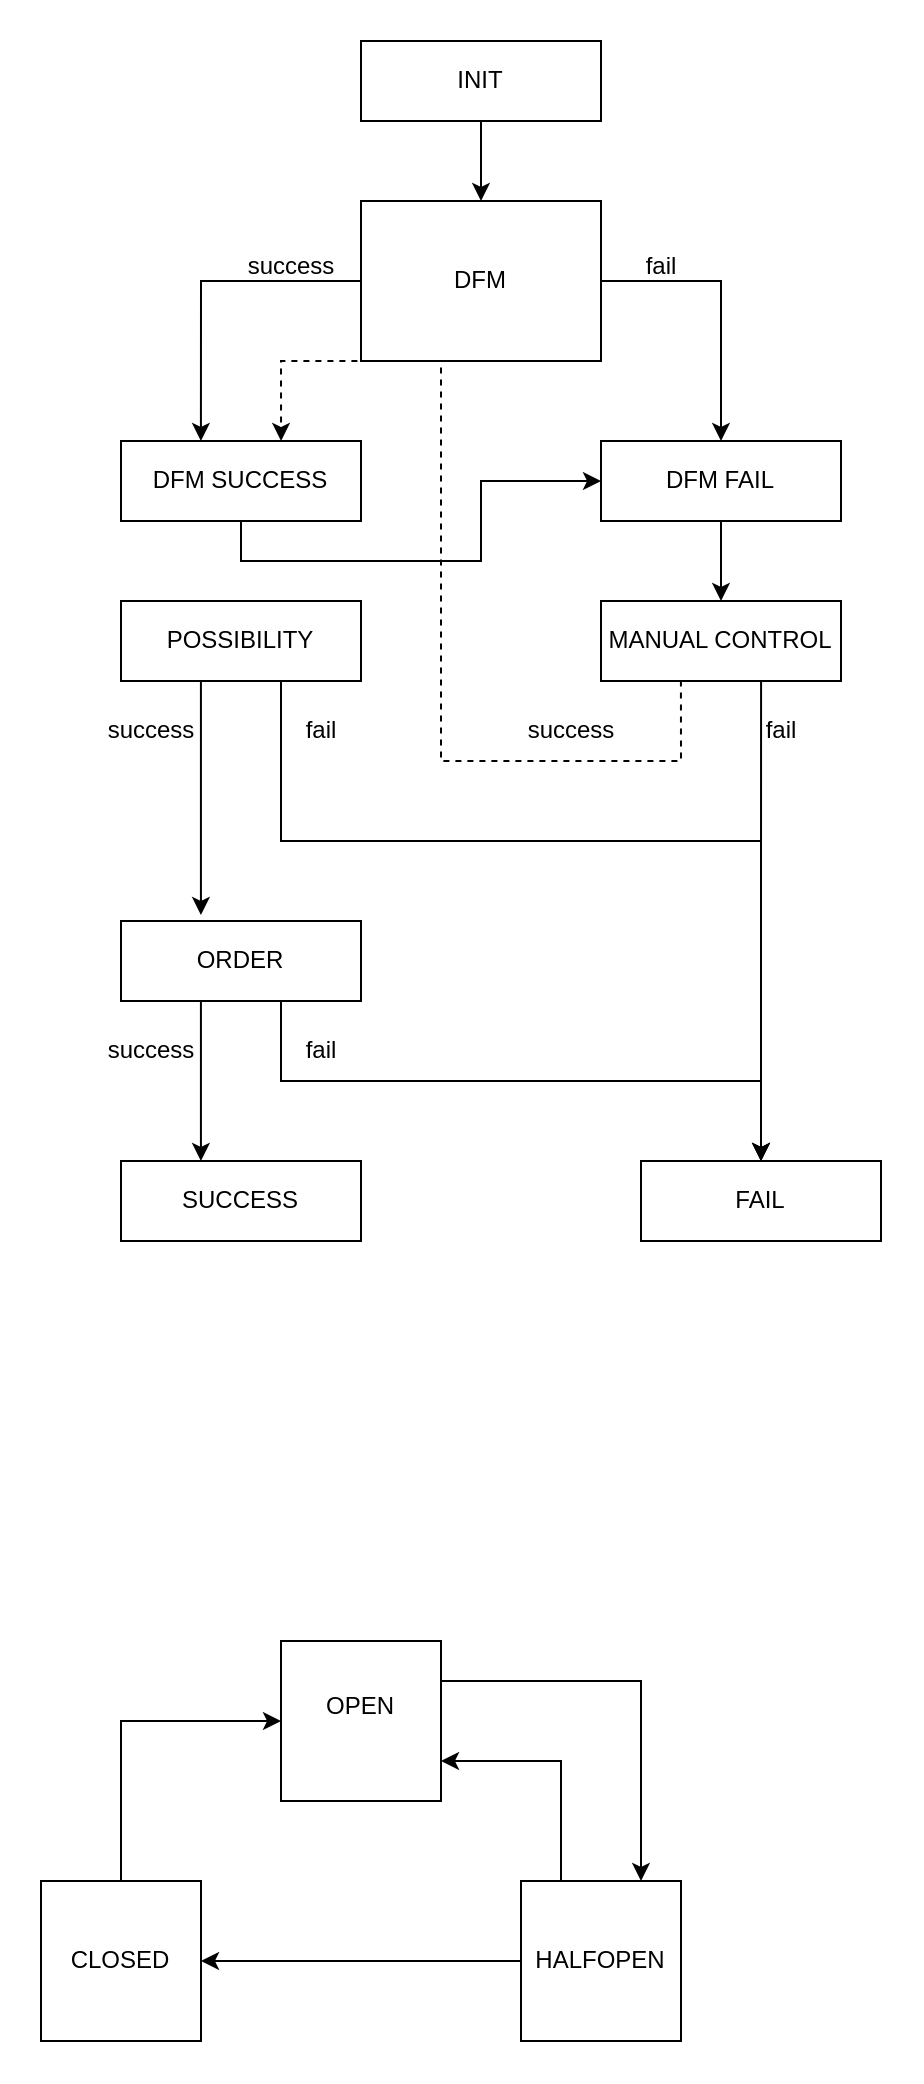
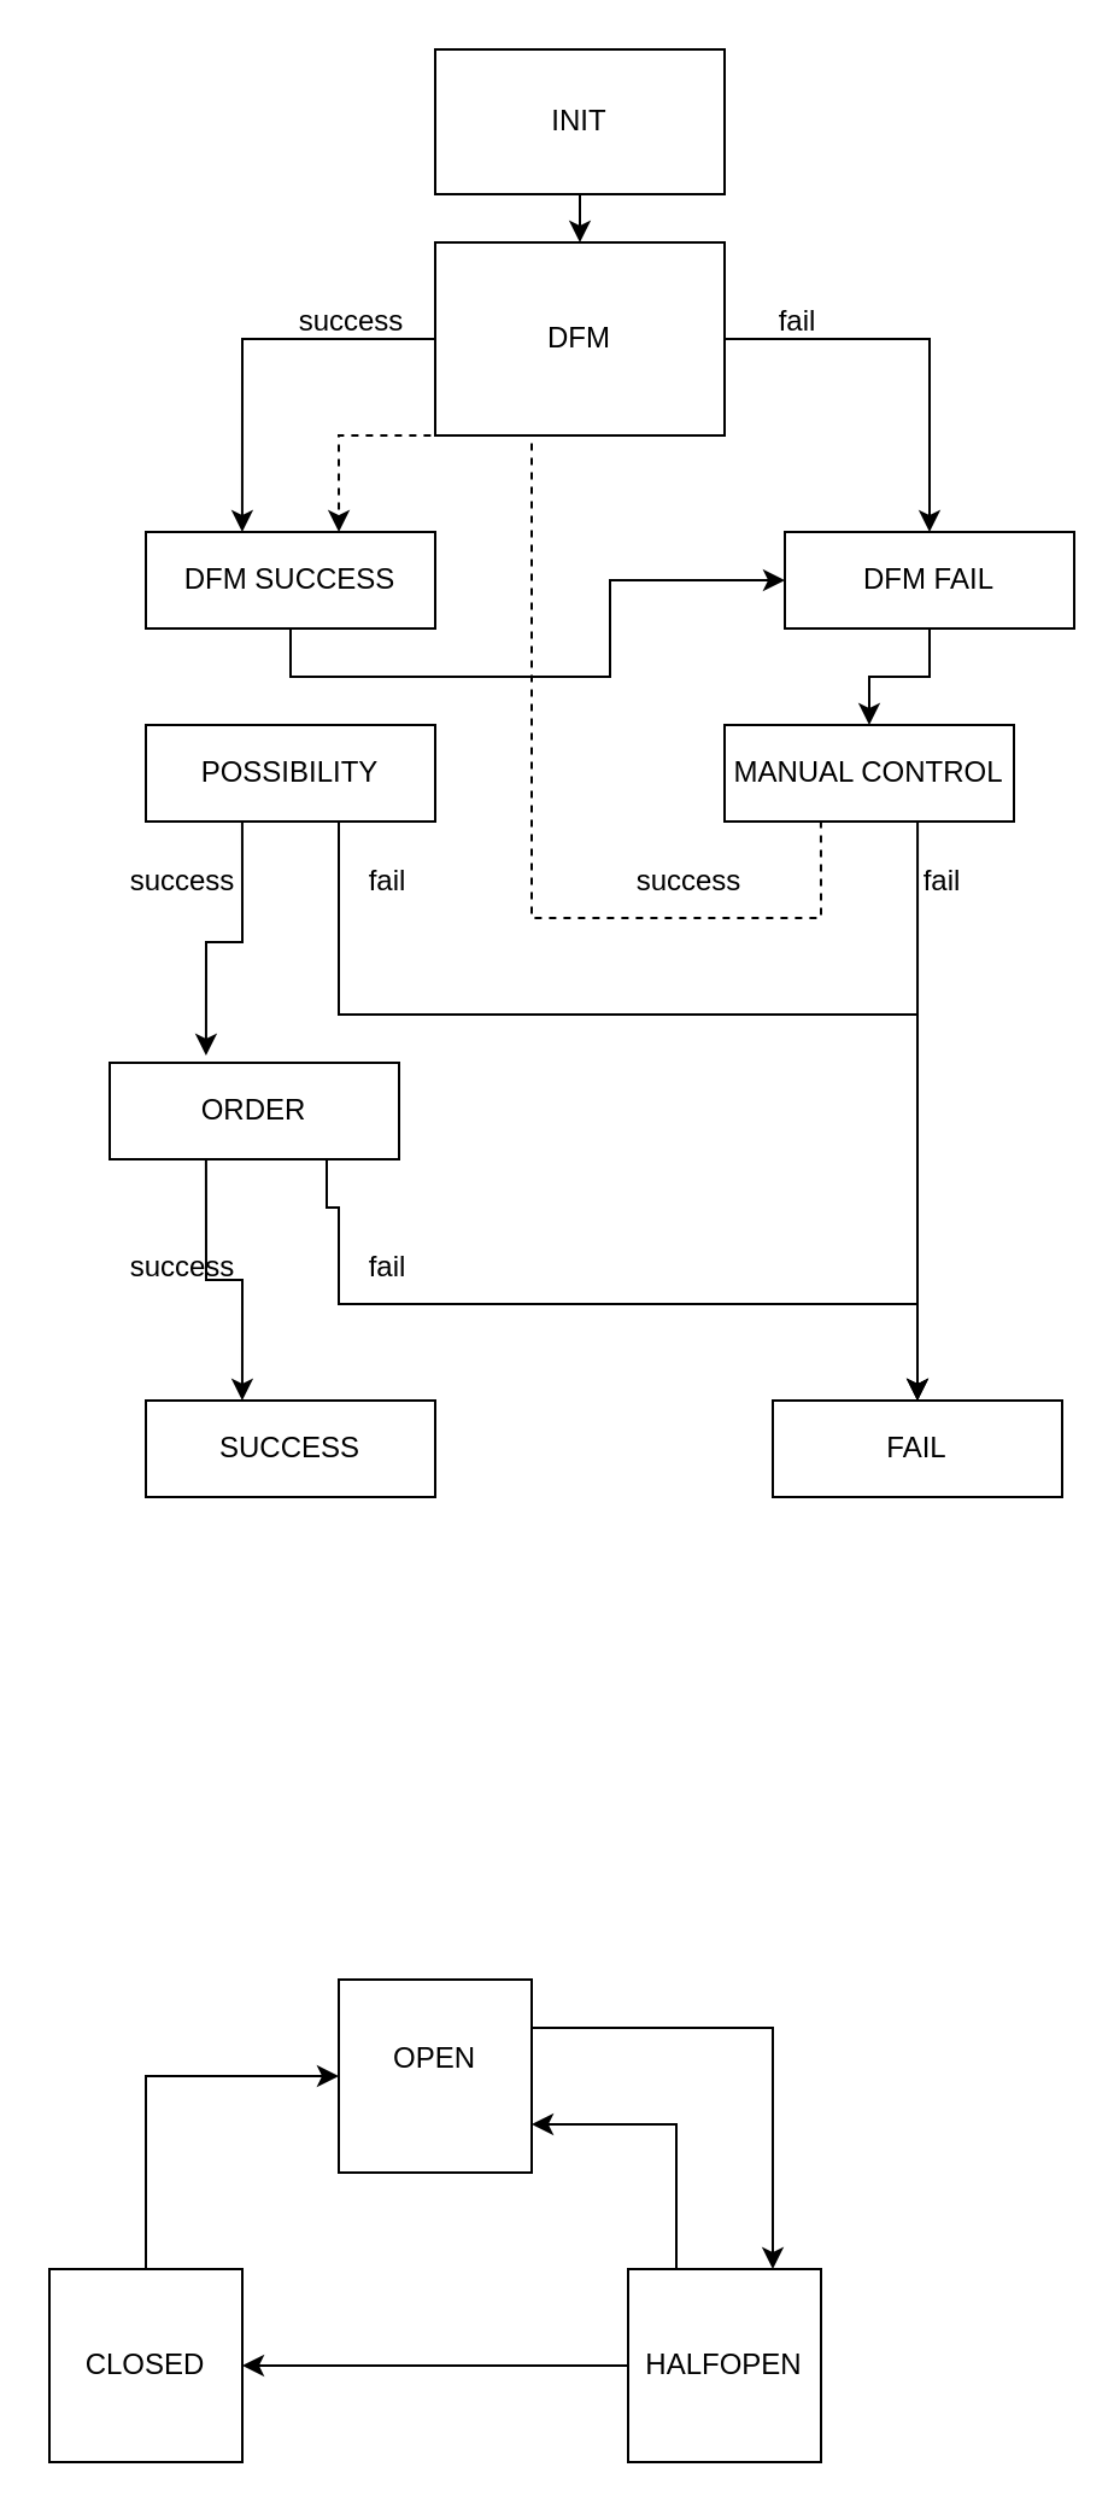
  <mxCell id="0" />
  <mxCell id="1" parent="0" />
  <mxCell id="2" style="edgeStyle=orthogonalEdgeStyle;rounded=0;orthogonalLoop=1;jettySize=auto;html=1;exitX=0.5;exitY=1;exitDx=0;exitDy=0;entryX=0.5;entryY=0;entryDx=0;entryDy=0;" parent="1" source="3" target="8" edge="1"><mxGeometry relative="1" as="geometry" /></mxCell>
- <mxCell id="3" value="INIT" style="rounded=0;whiteSpace=wrap;html=1;" parent="1" vertex="1"><mxGeometry x="180" y="20" width="120" height="40" as="geometry" /></mxCell>
+ <mxCell id="3" value="INIT" style="rounded=0;whiteSpace=wrap;html=1;" parent="1" vertex="1"><mxGeometry x="180" y="20" width="120" height="60" as="geometry" /></mxCell>
  <mxCell id="4" style="edgeStyle=orthogonalEdgeStyle;rounded=0;orthogonalLoop=1;jettySize=auto;html=1;exitX=0.5;exitY=1;exitDx=0;exitDy=0;" parent="1" source="5" target="11" edge="1"><mxGeometry relative="1" as="geometry" /></mxCell>
  <mxCell id="5" value="DFM SUCCESS" style="rounded=0;whiteSpace=wrap;html=1;" parent="1" vertex="1"><mxGeometry x="60" y="220" width="120" height="40" as="geometry" /></mxCell>
  <mxCell id="6" style="edgeStyle=orthogonalEdgeStyle;rounded=0;orthogonalLoop=1;jettySize=auto;html=1;exitX=0;exitY=0.5;exitDx=0;exitDy=0;entryX=0.333;entryY=0;entryDx=0;entryDy=0;entryPerimeter=0;" parent="1" source="8" target="5" edge="1"><mxGeometry relative="1" as="geometry" /></mxCell>
  <mxCell id="7" style="edgeStyle=orthogonalEdgeStyle;rounded=0;orthogonalLoop=1;jettySize=auto;html=1;exitX=1;exitY=0.5;exitDx=0;exitDy=0;entryX=0.5;entryY=0;entryDx=0;entryDy=0;" parent="1" source="8" target="11" edge="1"><mxGeometry relative="1" as="geometry" /></mxCell>
  <mxCell id="8" value="DFM" style="whiteSpace=wrap;html=1;rounded=0;" parent="1" vertex="1"><mxGeometry x="180" y="100" width="120" height="80" as="geometry" /></mxCell>
  <mxCell id="9" value="success" style="text;html=1;align=center;verticalAlign=middle;resizable=0;points=[];autosize=1;strokeColor=none;fillColor=none;" parent="1" vertex="1"><mxGeometry x="110" y="118" width="70" height="30" as="geometry" /></mxCell>
  <mxCell id="10" style="edgeStyle=orthogonalEdgeStyle;rounded=0;orthogonalLoop=1;jettySize=auto;html=1;exitX=0.5;exitY=1;exitDx=0;exitDy=0;entryX=0.5;entryY=0;entryDx=0;entryDy=0;" parent="1" source="11" target="22" edge="1"><mxGeometry relative="1" as="geometry" /></mxCell>
- <mxCell id="11" value="DFM FAIL" style="rounded=0;whiteSpace=wrap;html=1;" parent="1" vertex="1"><mxGeometry x="300" y="220" width="120" height="40" as="geometry" /></mxCell>
+ <mxCell id="11" value="DFM FAIL" style="rounded=0;whiteSpace=wrap;html=1;" parent="1" vertex="1"><mxGeometry x="325" y="220" width="120" height="40" as="geometry" /></mxCell>
  <mxCell id="12" value="fail" style="text;html=1;align=center;verticalAlign=middle;resizable=0;points=[];autosize=1;strokeColor=none;fillColor=none;" parent="1" vertex="1"><mxGeometry x="310" y="118" width="40" height="30" as="geometry" /></mxCell>
  <mxCell id="13" style="edgeStyle=orthogonalEdgeStyle;rounded=0;orthogonalLoop=1;jettySize=auto;html=1;exitX=0.333;exitY=0.975;exitDx=0;exitDy=0;entryX=0.333;entryY=-0.075;entryDx=0;entryDy=0;entryPerimeter=0;exitPerimeter=0;" parent="1" source="15" target="18" edge="1"><mxGeometry relative="1" as="geometry" /></mxCell>
  <mxCell id="14" style="edgeStyle=orthogonalEdgeStyle;rounded=0;orthogonalLoop=1;jettySize=auto;html=1;exitX=0.75;exitY=1;exitDx=0;exitDy=0;entryX=0.5;entryY=0;entryDx=0;entryDy=0;" edge="1" parent="1" source="15" target="24"><mxGeometry relative="1" as="geometry"><mxPoint x="380" y="460" as="targetPoint" /><Array as="points"><mxPoint x="140" y="340" /><mxPoint x="140" y="420" /><mxPoint x="380" y="420" /></Array></mxGeometry></mxCell>
  <mxCell id="15" value="POSSIBILITY" style="rounded=0;whiteSpace=wrap;html=1;" parent="1" vertex="1"><mxGeometry x="60" y="300" width="120" height="40" as="geometry" /></mxCell>
  <mxCell id="16" style="edgeStyle=orthogonalEdgeStyle;rounded=0;orthogonalLoop=1;jettySize=auto;html=1;exitX=0.333;exitY=0.975;exitDx=0;exitDy=0;exitPerimeter=0;entryX=0.333;entryY=0;entryDx=0;entryDy=0;entryPerimeter=0;" parent="1" source="18" target="19" edge="1"><mxGeometry relative="1" as="geometry"><mxPoint x="100" y="490" as="sourcePoint" /><mxPoint x="60" y="510" as="targetPoint" /></mxGeometry></mxCell>
  <mxCell id="17" style="edgeStyle=orthogonalEdgeStyle;rounded=0;orthogonalLoop=1;jettySize=auto;html=1;exitX=0.75;exitY=1;exitDx=0;exitDy=0;entryX=0.5;entryY=0;entryDx=0;entryDy=0;" edge="1" parent="1" source="18" target="24"><mxGeometry relative="1" as="geometry"><Array as="points"><mxPoint x="140" y="500" /><mxPoint x="140" y="540" /><mxPoint x="380" y="540" /></Array></mxGeometry></mxCell>
- <mxCell id="18" value="ORDER" style="rounded=0;whiteSpace=wrap;html=1;" parent="1" vertex="1"><mxGeometry x="60" y="460" width="120" height="40" as="geometry" /></mxCell>
+ <mxCell id="18" value="ORDER" style="rounded=0;whiteSpace=wrap;html=1;" parent="1" vertex="1"><mxGeometry x="45" y="440" width="120" height="40" as="geometry" /></mxCell>
  <mxCell id="19" value="SUCCESS" style="rounded=0;whiteSpace=wrap;html=1;" parent="1" vertex="1"><mxGeometry x="60" y="580" width="120" height="40" as="geometry" /></mxCell>
  <mxCell id="20" style="edgeStyle=orthogonalEdgeStyle;rounded=0;orthogonalLoop=1;jettySize=auto;html=1;entryX=0.667;entryY=0;entryDx=0;entryDy=0;entryPerimeter=0;exitX=0.333;exitY=0.995;exitDx=0;exitDy=0;exitPerimeter=0;dashed=1;" parent="1" source="22" target="5" edge="1"><mxGeometry relative="1" as="geometry"><mxPoint x="330" y="350" as="sourcePoint" /><Array as="points"><mxPoint x="340" y="380" /><mxPoint x="220" y="380" /><mxPoint x="220" y="180" /><mxPoint x="140" y="180" /></Array></mxGeometry></mxCell>
  <mxCell id="21" style="edgeStyle=orthogonalEdgeStyle;rounded=0;orthogonalLoop=1;jettySize=auto;html=1;exitX=0.667;exitY=0.975;exitDx=0;exitDy=0;entryX=0.5;entryY=0;entryDx=0;entryDy=0;exitPerimeter=0;" parent="1" source="22" target="24" edge="1"><mxGeometry relative="1" as="geometry"><Array as="points"><mxPoint x="380" y="460" /></Array></mxGeometry></mxCell>
  <mxCell id="22" value="MANUAL CONTROL" style="rounded=0;whiteSpace=wrap;html=1;" parent="1" vertex="1"><mxGeometry x="300" y="300" width="120" height="40" as="geometry" /></mxCell>
  <mxCell id="23" value="success" style="text;html=1;align=center;verticalAlign=middle;resizable=0;points=[];autosize=1;strokeColor=none;fillColor=none;" parent="1" vertex="1"><mxGeometry x="250" y="350" width="70" height="30" as="geometry" /></mxCell>
  <mxCell id="24" value="FAIL" style="rounded=0;whiteSpace=wrap;html=1;" parent="1" vertex="1"><mxGeometry x="320" y="580" width="120" height="40" as="geometry" /></mxCell>
  <mxCell id="25" style="edgeStyle=orthogonalEdgeStyle;rounded=0;orthogonalLoop=1;jettySize=auto;html=1;entryX=0;entryY=0.5;entryDx=0;entryDy=0;exitX=0.5;exitY=0;exitDx=0;exitDy=0;" parent="1" source="28" target="26" edge="1"><mxGeometry relative="1" as="geometry"><mxPoint x="10" y="820" as="sourcePoint" /></mxGeometry></mxCell>
  <mxCell id="26" value="OPEN&lt;div&gt;&lt;br&gt;&lt;/div&gt;" style="whiteSpace=wrap;html=1;aspect=fixed;" parent="1" vertex="1"><mxGeometry x="140" y="820" width="80" height="80" as="geometry" /></mxCell>
  <mxCell id="27" style="edgeStyle=orthogonalEdgeStyle;rounded=0;orthogonalLoop=1;jettySize=auto;html=1;exitX=0.25;exitY=0;exitDx=0;exitDy=0;entryX=1;entryY=0.75;entryDx=0;entryDy=0;" parent="1" source="31" target="26" edge="1"><mxGeometry relative="1" as="geometry" /></mxCell>
  <mxCell id="28" value="&lt;div&gt;CLOSED&lt;/div&gt;" style="whiteSpace=wrap;html=1;aspect=fixed;" parent="1" vertex="1"><mxGeometry x="20" y="940" width="80" height="80" as="geometry" /></mxCell>
  <mxCell id="29" style="edgeStyle=orthogonalEdgeStyle;rounded=0;orthogonalLoop=1;jettySize=auto;html=1;exitX=0;exitY=0.5;exitDx=0;exitDy=0;entryX=1;entryY=0.5;entryDx=0;entryDy=0;" parent="1" source="31" target="28" edge="1"><mxGeometry relative="1" as="geometry"><Array as="points"><mxPoint x="180" y="980" /><mxPoint x="180" y="980" /></Array></mxGeometry></mxCell>
  <mxCell id="30" style="edgeStyle=orthogonalEdgeStyle;rounded=0;orthogonalLoop=1;jettySize=auto;html=1;exitX=1;exitY=0.25;exitDx=0;exitDy=0;entryX=0.75;entryY=0;entryDx=0;entryDy=0;" parent="1" source="26" target="31" edge="1"><mxGeometry relative="1" as="geometry"><mxPoint x="350" y="860" as="targetPoint" /></mxGeometry></mxCell>
  <mxCell id="31" value="&lt;div&gt;HALFOPEN&lt;/div&gt;" style="whiteSpace=wrap;html=1;aspect=fixed;" parent="1" vertex="1"><mxGeometry x="260" y="940" width="80" height="80" as="geometry" /></mxCell>
  <mxCell id="32" value="fail" style="text;html=1;align=center;verticalAlign=middle;resizable=0;points=[];autosize=1;strokeColor=none;fillColor=none;" vertex="1" parent="1"><mxGeometry x="370" y="350" width="40" height="30" as="geometry" /></mxCell>
  <mxCell id="33" value="success" style="text;html=1;align=center;verticalAlign=middle;resizable=0;points=[];autosize=1;strokeColor=none;fillColor=none;" vertex="1" parent="1"><mxGeometry x="40" y="350" width="70" height="30" as="geometry" /></mxCell>
  <mxCell id="34" value="success" style="text;html=1;align=center;verticalAlign=middle;resizable=0;points=[];autosize=1;strokeColor=none;fillColor=none;" vertex="1" parent="1"><mxGeometry x="40" y="510" width="70" height="30" as="geometry" /></mxCell>
  <mxCell id="35" value="fail" style="text;html=1;align=center;verticalAlign=middle;resizable=0;points=[];autosize=1;strokeColor=none;fillColor=none;" vertex="1" parent="1"><mxGeometry x="140" y="350" width="40" height="30" as="geometry" /></mxCell>
  <mxCell id="36" value="fail" style="text;html=1;align=center;verticalAlign=middle;resizable=0;points=[];autosize=1;strokeColor=none;fillColor=none;" vertex="1" parent="1"><mxGeometry x="140" y="510" width="40" height="30" as="geometry" /></mxCell>
